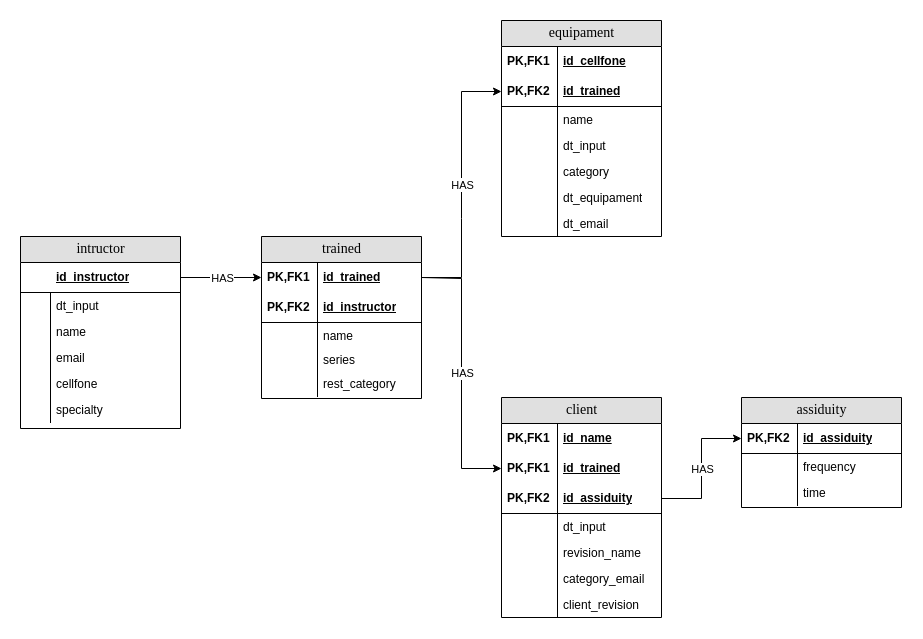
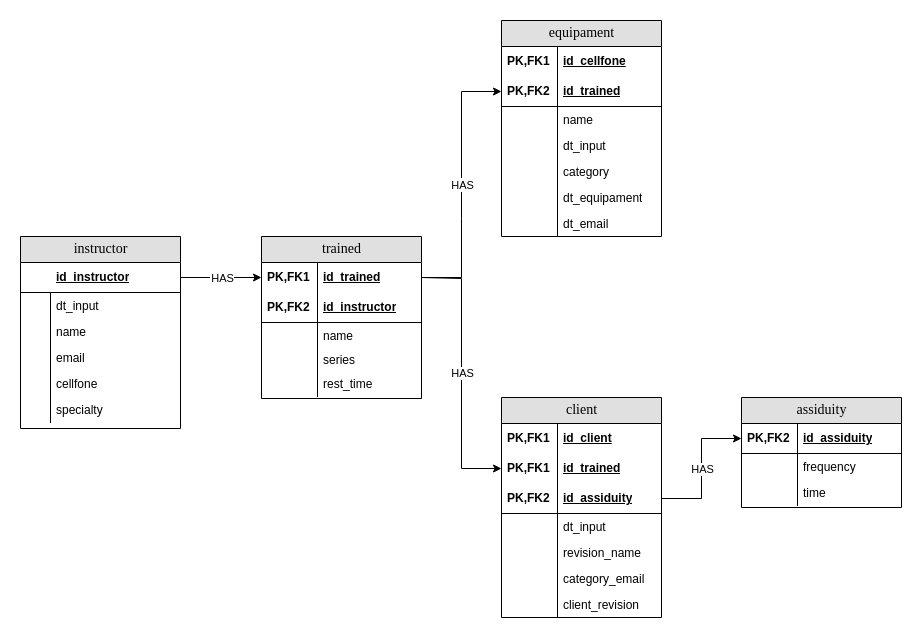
  <mxCell id="0" />
  <mxCell id="1" parent="0" />
  <mxCell id="2" value="trained" style="swimlane;html=1;fontStyle=0;childLayout=stackLayout;horizontal=1;startSize=26;fillColor=#e0e0e0;horizontalStack=0;resizeParent=1;resizeLast=0;collapsible=1;marginBottom=0;swimlaneFillColor=#ffffff;align=center;rounded=0;shadow=0;comic=0;labelBackgroundColor=none;strokeWidth=1;fontFamily=Verdana;fontSize=14" parent="1" vertex="1"><mxGeometry x="261" y="236" width="160" height="162" as="geometry" /></mxCell>
  <mxCell id="3" value="id_trained" style="shape=partialRectangle;top=0;left=0;right=0;bottom=0;html=1;align=left;verticalAlign=middle;fillColor=none;spacingLeft=60;spacingRight=4;whiteSpace=wrap;overflow=hidden;rotatable=0;points=[[0,0.5],[1,0.5]];portConstraint=eastwest;dropTarget=0;fontStyle=5;" parent="2" vertex="1"><mxGeometry y="26" width="160" height="30" as="geometry" /></mxCell>
  <mxCell id="4" value="PK,FK1" style="shape=partialRectangle;fontStyle=1;top=0;left=0;bottom=0;html=1;fillColor=none;align=left;verticalAlign=middle;spacingLeft=4;spacingRight=4;whiteSpace=wrap;overflow=hidden;rotatable=0;points=[];portConstraint=eastwest;part=1;" parent="3" vertex="1" connectable="0"><mxGeometry width="56" height="30" as="geometry" /></mxCell>
  <mxCell id="5" value="id_instructor" style="shape=partialRectangle;top=0;left=0;right=0;bottom=1;html=1;align=left;verticalAlign=middle;fillColor=none;spacingLeft=60;spacingRight=4;whiteSpace=wrap;overflow=hidden;rotatable=0;points=[[0,0.5],[1,0.5]];portConstraint=eastwest;dropTarget=0;fontStyle=5;" parent="2" vertex="1"><mxGeometry y="56" width="160" height="30" as="geometry" /></mxCell>
  <mxCell id="6" value="PK,FK2" style="shape=partialRectangle;fontStyle=1;top=0;left=0;bottom=0;html=1;fillColor=none;align=left;verticalAlign=middle;spacingLeft=4;spacingRight=4;whiteSpace=wrap;overflow=hidden;rotatable=0;points=[];portConstraint=eastwest;part=1;" parent="5" vertex="1" connectable="0"><mxGeometry width="56" height="30" as="geometry" /></mxCell>
  <mxCell id="7" value="name" style="shape=partialRectangle;top=0;left=0;right=0;bottom=0;html=1;align=left;verticalAlign=top;fillColor=none;spacingLeft=60;spacingRight=4;whiteSpace=wrap;overflow=hidden;rotatable=0;points=[[0,0.5],[1,0.5]];portConstraint=eastwest;dropTarget=0;" parent="2" vertex="1"><mxGeometry y="86" width="160" height="24" as="geometry" /></mxCell>
  <mxCell id="8" value="" style="shape=partialRectangle;top=0;left=0;bottom=0;html=1;fillColor=none;align=left;verticalAlign=top;spacingLeft=4;spacingRight=4;whiteSpace=wrap;overflow=hidden;rotatable=0;points=[];portConstraint=eastwest;part=1;" parent="7" vertex="1" connectable="0"><mxGeometry width="56" height="24" as="geometry" /></mxCell>
  <mxCell id="9" value="series" style="shape=partialRectangle;top=0;left=0;right=0;bottom=0;html=1;align=left;verticalAlign=top;fillColor=none;spacingLeft=60;spacingRight=4;whiteSpace=wrap;overflow=hidden;rotatable=0;points=[[0,0.5],[1,0.5]];portConstraint=eastwest;dropTarget=0;" vertex="1" parent="2"><mxGeometry y="110" width="160" height="24" as="geometry" /></mxCell>
  <mxCell id="10" value="" style="shape=partialRectangle;top=0;left=0;bottom=0;html=1;fillColor=none;align=left;verticalAlign=top;spacingLeft=4;spacingRight=4;whiteSpace=wrap;overflow=hidden;rotatable=0;points=[];portConstraint=eastwest;part=1;" vertex="1" connectable="0" parent="9"><mxGeometry width="56" height="24" as="geometry" /></mxCell>
- <mxCell id="11" value="rest_category" style="shape=partialRectangle;top=0;left=0;right=0;bottom=0;html=1;align=left;verticalAlign=top;fillColor=none;spacingLeft=60;spacingRight=4;whiteSpace=wrap;overflow=hidden;rotatable=0;points=[[0,0.5],[1,0.5]];portConstraint=eastwest;dropTarget=0;" vertex="1" parent="2"><mxGeometry y="134" width="160" height="26" as="geometry" /></mxCell>
+ <mxCell id="11" value="rest_time" style="shape=partialRectangle;top=0;left=0;right=0;bottom=0;html=1;align=left;verticalAlign=top;fillColor=none;spacingLeft=60;spacingRight=4;whiteSpace=wrap;overflow=hidden;rotatable=0;points=[[0,0.5],[1,0.5]];portConstraint=eastwest;dropTarget=0;" vertex="1" parent="2"><mxGeometry y="134" width="160" height="26" as="geometry" /></mxCell>
  <mxCell id="12" value="" style="shape=partialRectangle;top=0;left=0;bottom=0;html=1;fillColor=none;align=left;verticalAlign=top;spacingLeft=4;spacingRight=4;whiteSpace=wrap;overflow=hidden;rotatable=0;points=[];portConstraint=eastwest;part=1;" vertex="1" connectable="0" parent="11"><mxGeometry width="56" height="26" as="geometry" /></mxCell>
- <mxCell id="13" value="intructor" style="swimlane;html=1;fontStyle=0;childLayout=stackLayout;horizontal=1;startSize=26;fillColor=#e0e0e0;horizontalStack=0;resizeParent=1;resizeLast=0;collapsible=1;marginBottom=0;swimlaneFillColor=#ffffff;align=center;rounded=0;shadow=0;comic=0;labelBackgroundColor=none;strokeWidth=1;fontFamily=Verdana;fontSize=14" parent="1" vertex="1"><mxGeometry x="20" y="236" width="160" height="192" as="geometry" /></mxCell>
+ <mxCell id="13" value="instructor" style="swimlane;html=1;fontStyle=0;childLayout=stackLayout;horizontal=1;startSize=26;fillColor=#e0e0e0;horizontalStack=0;resizeParent=1;resizeLast=0;collapsible=1;marginBottom=0;swimlaneFillColor=#ffffff;align=center;rounded=0;shadow=0;comic=0;labelBackgroundColor=none;strokeWidth=1;fontFamily=Verdana;fontSize=14" parent="1" vertex="1"><mxGeometry x="20" y="236" width="160" height="192" as="geometry" /></mxCell>
  <mxCell id="14" value="id_instructor" style="shape=partialRectangle;top=0;left=0;right=0;bottom=1;html=1;align=left;verticalAlign=middle;fillColor=none;spacingLeft=34;spacingRight=4;whiteSpace=wrap;overflow=hidden;rotatable=0;points=[[0,0.5],[1,0.5]];portConstraint=eastwest;dropTarget=0;fontStyle=5;" parent="13" vertex="1"><mxGeometry y="26" width="160" height="30" as="geometry" /></mxCell>
  <mxCell id="15" value="dt_input" style="shape=partialRectangle;top=0;left=0;right=0;bottom=0;html=1;align=left;verticalAlign=top;fillColor=none;spacingLeft=34;spacingRight=4;whiteSpace=wrap;overflow=hidden;rotatable=0;points=[[0,0.5],[1,0.5]];portConstraint=eastwest;dropTarget=0;" parent="13" vertex="1"><mxGeometry y="56" width="160" height="26" as="geometry" /></mxCell>
  <mxCell id="16" value="" style="shape=partialRectangle;top=0;left=0;bottom=0;html=1;fillColor=none;align=left;verticalAlign=top;spacingLeft=4;spacingRight=4;whiteSpace=wrap;overflow=hidden;rotatable=0;points=[];portConstraint=eastwest;part=1;" parent="15" vertex="1" connectable="0"><mxGeometry width="30" height="26" as="geometry" /></mxCell>
  <mxCell id="17" value="name" style="shape=partialRectangle;top=0;left=0;right=0;bottom=0;html=1;align=left;verticalAlign=top;fillColor=none;spacingLeft=34;spacingRight=4;whiteSpace=wrap;overflow=hidden;rotatable=0;points=[[0,0.5],[1,0.5]];portConstraint=eastwest;dropTarget=0;" parent="13" vertex="1"><mxGeometry y="82" width="160" height="26" as="geometry" /></mxCell>
  <mxCell id="18" value="" style="shape=partialRectangle;top=0;left=0;bottom=0;html=1;fillColor=none;align=left;verticalAlign=top;spacingLeft=4;spacingRight=4;whiteSpace=wrap;overflow=hidden;rotatable=0;points=[];portConstraint=eastwest;part=1;" parent="17" vertex="1" connectable="0"><mxGeometry width="30" height="26" as="geometry" /></mxCell>
  <mxCell id="19" value="email" style="shape=partialRectangle;top=0;left=0;right=0;bottom=0;html=1;align=left;verticalAlign=top;fillColor=none;spacingLeft=34;spacingRight=4;whiteSpace=wrap;overflow=hidden;rotatable=0;points=[[0,0.5],[1,0.5]];portConstraint=eastwest;dropTarget=0;" parent="13" vertex="1"><mxGeometry y="108" width="160" height="26" as="geometry" /></mxCell>
  <mxCell id="20" value="" style="shape=partialRectangle;top=0;left=0;bottom=0;html=1;fillColor=none;align=left;verticalAlign=top;spacingLeft=4;spacingRight=4;whiteSpace=wrap;overflow=hidden;rotatable=0;points=[];portConstraint=eastwest;part=1;" parent="19" vertex="1" connectable="0"><mxGeometry width="30" height="26" as="geometry" /></mxCell>
  <mxCell id="21" value="cellfone" style="shape=partialRectangle;top=0;left=0;right=0;bottom=0;html=1;align=left;verticalAlign=top;fillColor=none;spacingLeft=34;spacingRight=4;whiteSpace=wrap;overflow=hidden;rotatable=0;points=[[0,0.5],[1,0.5]];portConstraint=eastwest;dropTarget=0;" vertex="1" parent="13"><mxGeometry y="134" width="160" height="26" as="geometry" /></mxCell>
  <mxCell id="22" value="" style="shape=partialRectangle;top=0;left=0;bottom=0;html=1;fillColor=none;align=left;verticalAlign=top;spacingLeft=4;spacingRight=4;whiteSpace=wrap;overflow=hidden;rotatable=0;points=[];portConstraint=eastwest;part=1;" vertex="1" connectable="0" parent="21"><mxGeometry width="30" height="26" as="geometry" /></mxCell>
  <mxCell id="23" value="specialty" style="shape=partialRectangle;top=0;left=0;right=0;bottom=0;html=1;align=left;verticalAlign=top;fillColor=none;spacingLeft=34;spacingRight=4;whiteSpace=wrap;overflow=hidden;rotatable=0;points=[[0,0.5],[1,0.5]];portConstraint=eastwest;dropTarget=0;" vertex="1" parent="13"><mxGeometry y="160" width="160" height="26" as="geometry" /></mxCell>
  <mxCell id="24" value="" style="shape=partialRectangle;top=0;left=0;bottom=0;html=1;fillColor=none;align=left;verticalAlign=top;spacingLeft=4;spacingRight=4;whiteSpace=wrap;overflow=hidden;rotatable=0;points=[];portConstraint=eastwest;part=1;" vertex="1" connectable="0" parent="23"><mxGeometry width="30" height="26" as="geometry" /></mxCell>
  <mxCell id="25" value="equipament" style="swimlane;html=1;fontStyle=0;childLayout=stackLayout;horizontal=1;startSize=26;fillColor=#e0e0e0;horizontalStack=0;resizeParent=1;resizeLast=0;collapsible=1;marginBottom=0;swimlaneFillColor=#ffffff;align=center;rounded=0;shadow=0;comic=0;labelBackgroundColor=none;strokeWidth=1;fontFamily=Verdana;fontSize=14" vertex="1" parent="1"><mxGeometry x="501" y="20" width="160" height="216" as="geometry" /></mxCell>
  <mxCell id="26" value="id_cellfone" style="shape=partialRectangle;top=0;left=0;right=0;bottom=0;html=1;align=left;verticalAlign=middle;fillColor=none;spacingLeft=60;spacingRight=4;whiteSpace=wrap;overflow=hidden;rotatable=0;points=[[0,0.5],[1,0.5]];portConstraint=eastwest;dropTarget=0;fontStyle=5;" vertex="1" parent="25"><mxGeometry y="26" width="160" height="30" as="geometry" /></mxCell>
  <mxCell id="27" value="PK,FK1" style="shape=partialRectangle;fontStyle=1;top=0;left=0;bottom=0;html=1;fillColor=none;align=left;verticalAlign=middle;spacingLeft=4;spacingRight=4;whiteSpace=wrap;overflow=hidden;rotatable=0;points=[];portConstraint=eastwest;part=1;" vertex="1" connectable="0" parent="26"><mxGeometry width="56" height="30" as="geometry" /></mxCell>
  <mxCell id="28" value="id_trained" style="shape=partialRectangle;top=0;left=0;right=0;bottom=1;html=1;align=left;verticalAlign=middle;fillColor=none;spacingLeft=60;spacingRight=4;whiteSpace=wrap;overflow=hidden;rotatable=0;points=[[0,0.5],[1,0.5]];portConstraint=eastwest;dropTarget=0;fontStyle=5;" vertex="1" parent="25"><mxGeometry y="56" width="160" height="30" as="geometry" /></mxCell>
  <mxCell id="29" value="PK,FK2" style="shape=partialRectangle;fontStyle=1;top=0;left=0;bottom=0;html=1;fillColor=none;align=left;verticalAlign=middle;spacingLeft=4;spacingRight=4;whiteSpace=wrap;overflow=hidden;rotatable=0;points=[];portConstraint=eastwest;part=1;" vertex="1" connectable="0" parent="28"><mxGeometry width="56" height="30" as="geometry" /></mxCell>
  <mxCell id="30" value="name" style="shape=partialRectangle;top=0;left=0;right=0;bottom=0;html=1;align=left;verticalAlign=top;fillColor=none;spacingLeft=60;spacingRight=4;whiteSpace=wrap;overflow=hidden;rotatable=0;points=[[0,0.5],[1,0.5]];portConstraint=eastwest;dropTarget=0;" vertex="1" parent="25"><mxGeometry y="86" width="160" height="26" as="geometry" /></mxCell>
  <mxCell id="31" value="" style="shape=partialRectangle;top=0;left=0;bottom=0;html=1;fillColor=none;align=left;verticalAlign=top;spacingLeft=4;spacingRight=4;whiteSpace=wrap;overflow=hidden;rotatable=0;points=[];portConstraint=eastwest;part=1;" vertex="1" connectable="0" parent="30"><mxGeometry width="56" height="26" as="geometry" /></mxCell>
  <mxCell id="32" value="dt_input" style="shape=partialRectangle;top=0;left=0;right=0;bottom=0;html=1;align=left;verticalAlign=top;fillColor=none;spacingLeft=60;spacingRight=4;whiteSpace=wrap;overflow=hidden;rotatable=0;points=[[0,0.5],[1,0.5]];portConstraint=eastwest;dropTarget=0;" vertex="1" parent="25"><mxGeometry y="112" width="160" height="26" as="geometry" /></mxCell>
  <mxCell id="33" value="" style="shape=partialRectangle;top=0;left=0;bottom=0;html=1;fillColor=none;align=left;verticalAlign=top;spacingLeft=4;spacingRight=4;whiteSpace=wrap;overflow=hidden;rotatable=0;points=[];portConstraint=eastwest;part=1;" vertex="1" connectable="0" parent="32"><mxGeometry width="56" height="26" as="geometry" /></mxCell>
  <mxCell id="34" value="category" style="shape=partialRectangle;top=0;left=0;right=0;bottom=0;html=1;align=left;verticalAlign=top;fillColor=none;spacingLeft=60;spacingRight=4;whiteSpace=wrap;overflow=hidden;rotatable=0;points=[[0,0.5],[1,0.5]];portConstraint=eastwest;dropTarget=0;" vertex="1" parent="25"><mxGeometry y="138" width="160" height="26" as="geometry" /></mxCell>
  <mxCell id="35" value="" style="shape=partialRectangle;top=0;left=0;bottom=0;html=1;fillColor=none;align=left;verticalAlign=top;spacingLeft=4;spacingRight=4;whiteSpace=wrap;overflow=hidden;rotatable=0;points=[];portConstraint=eastwest;part=1;" vertex="1" connectable="0" parent="34"><mxGeometry width="56" height="26" as="geometry" /></mxCell>
  <mxCell id="36" value="dt_equipament" style="shape=partialRectangle;top=0;left=0;right=0;bottom=0;html=1;align=left;verticalAlign=top;fillColor=none;spacingLeft=60;spacingRight=4;whiteSpace=wrap;overflow=hidden;rotatable=0;points=[[0,0.5],[1,0.5]];portConstraint=eastwest;dropTarget=0;" vertex="1" parent="25"><mxGeometry y="164" width="160" height="26" as="geometry" /></mxCell>
  <mxCell id="37" value="" style="shape=partialRectangle;top=0;left=0;bottom=0;html=1;fillColor=none;align=left;verticalAlign=top;spacingLeft=4;spacingRight=4;whiteSpace=wrap;overflow=hidden;rotatable=0;points=[];portConstraint=eastwest;part=1;" vertex="1" connectable="0" parent="36"><mxGeometry width="56" height="26" as="geometry" /></mxCell>
  <mxCell id="38" value="dt_email" style="shape=partialRectangle;top=0;left=0;right=0;bottom=0;html=1;align=left;verticalAlign=top;fillColor=none;spacingLeft=60;spacingRight=4;whiteSpace=wrap;overflow=hidden;rotatable=0;points=[[0,0.5],[1,0.5]];portConstraint=eastwest;dropTarget=0;" vertex="1" parent="25"><mxGeometry y="190" width="160" height="26" as="geometry" /></mxCell>
  <mxCell id="39" value="" style="shape=partialRectangle;top=0;left=0;bottom=0;html=1;fillColor=none;align=left;verticalAlign=top;spacingLeft=4;spacingRight=4;whiteSpace=wrap;overflow=hidden;rotatable=0;points=[];portConstraint=eastwest;part=1;" vertex="1" connectable="0" parent="38"><mxGeometry width="56" height="26" as="geometry" /></mxCell>
  <mxCell id="40" value="client" style="swimlane;html=1;fontStyle=0;childLayout=stackLayout;horizontal=1;startSize=26;fillColor=#e0e0e0;horizontalStack=0;resizeParent=1;resizeLast=0;collapsible=1;marginBottom=0;swimlaneFillColor=#ffffff;align=center;rounded=0;shadow=0;comic=0;labelBackgroundColor=none;strokeWidth=1;fontFamily=Verdana;fontSize=14" vertex="1" parent="1"><mxGeometry x="501" y="397" width="160" height="220" as="geometry" /></mxCell>
- <mxCell id="41" value="id_name" style="shape=partialRectangle;top=0;left=0;right=0;bottom=0;html=1;align=left;verticalAlign=middle;fillColor=none;spacingLeft=60;spacingRight=4;whiteSpace=wrap;overflow=hidden;rotatable=0;points=[[0,0.5],[1,0.5]];portConstraint=eastwest;dropTarget=0;fontStyle=5;" vertex="1" parent="40"><mxGeometry y="26" width="160" height="30" as="geometry" /></mxCell>
+ <mxCell id="41" value="id_client" style="shape=partialRectangle;top=0;left=0;right=0;bottom=0;html=1;align=left;verticalAlign=middle;fillColor=none;spacingLeft=60;spacingRight=4;whiteSpace=wrap;overflow=hidden;rotatable=0;points=[[0,0.5],[1,0.5]];portConstraint=eastwest;dropTarget=0;fontStyle=5;" vertex="1" parent="40"><mxGeometry y="26" width="160" height="30" as="geometry" /></mxCell>
  <mxCell id="42" value="PK,FK1" style="shape=partialRectangle;fontStyle=1;top=0;left=0;bottom=0;html=1;fillColor=none;align=left;verticalAlign=middle;spacingLeft=4;spacingRight=4;whiteSpace=wrap;overflow=hidden;rotatable=0;points=[];portConstraint=eastwest;part=1;" vertex="1" connectable="0" parent="41"><mxGeometry width="56" height="30" as="geometry" /></mxCell>
  <mxCell id="43" value="id_trained" style="shape=partialRectangle;top=0;left=0;right=0;bottom=0;html=1;align=left;verticalAlign=middle;fillColor=none;spacingLeft=60;spacingRight=4;whiteSpace=wrap;overflow=hidden;rotatable=0;points=[[0,0.5],[1,0.5]];portConstraint=eastwest;dropTarget=0;fontStyle=5;" vertex="1" parent="40"><mxGeometry y="56" width="160" height="30" as="geometry" /></mxCell>
  <mxCell id="44" value="PK,FK1" style="shape=partialRectangle;fontStyle=1;top=0;left=0;bottom=0;html=1;fillColor=none;align=left;verticalAlign=middle;spacingLeft=4;spacingRight=4;whiteSpace=wrap;overflow=hidden;rotatable=0;points=[];portConstraint=eastwest;part=1;" vertex="1" connectable="0" parent="43"><mxGeometry width="56" height="30" as="geometry" /></mxCell>
  <mxCell id="45" value="id_assiduity" style="shape=partialRectangle;top=0;left=0;right=0;bottom=1;html=1;align=left;verticalAlign=middle;fillColor=none;spacingLeft=60;spacingRight=4;whiteSpace=wrap;overflow=hidden;rotatable=0;points=[[0,0.5],[1,0.5]];portConstraint=eastwest;dropTarget=0;fontStyle=5;" vertex="1" parent="40"><mxGeometry y="86" width="160" height="30" as="geometry" /></mxCell>
  <mxCell id="46" value="PK,FK2" style="shape=partialRectangle;fontStyle=1;top=0;left=0;bottom=0;html=1;fillColor=none;align=left;verticalAlign=middle;spacingLeft=4;spacingRight=4;whiteSpace=wrap;overflow=hidden;rotatable=0;points=[];portConstraint=eastwest;part=1;" vertex="1" connectable="0" parent="45"><mxGeometry width="56" height="30" as="geometry" /></mxCell>
  <mxCell id="47" value="dt_input" style="shape=partialRectangle;top=0;left=0;right=0;bottom=0;html=1;align=left;verticalAlign=top;fillColor=none;spacingLeft=60;spacingRight=4;whiteSpace=wrap;overflow=hidden;rotatable=0;points=[[0,0.5],[1,0.5]];portConstraint=eastwest;dropTarget=0;" vertex="1" parent="40"><mxGeometry y="116" width="160" height="26" as="geometry" /></mxCell>
  <mxCell id="48" value="" style="shape=partialRectangle;top=0;left=0;bottom=0;html=1;fillColor=none;align=left;verticalAlign=top;spacingLeft=4;spacingRight=4;whiteSpace=wrap;overflow=hidden;rotatable=0;points=[];portConstraint=eastwest;part=1;" vertex="1" connectable="0" parent="47"><mxGeometry width="56" height="26" as="geometry" /></mxCell>
  <mxCell id="49" value="revision_name" style="shape=partialRectangle;top=0;left=0;right=0;bottom=0;html=1;align=left;verticalAlign=top;fillColor=none;spacingLeft=60;spacingRight=4;whiteSpace=wrap;overflow=hidden;rotatable=0;points=[[0,0.5],[1,0.5]];portConstraint=eastwest;dropTarget=0;" vertex="1" parent="40"><mxGeometry y="142" width="160" height="26" as="geometry" /></mxCell>
  <mxCell id="50" value="" style="shape=partialRectangle;top=0;left=0;bottom=0;html=1;fillColor=none;align=left;verticalAlign=top;spacingLeft=4;spacingRight=4;whiteSpace=wrap;overflow=hidden;rotatable=0;points=[];portConstraint=eastwest;part=1;" vertex="1" connectable="0" parent="49"><mxGeometry width="56" height="26" as="geometry" /></mxCell>
  <mxCell id="51" value="category_email" style="shape=partialRectangle;top=0;left=0;right=0;bottom=0;html=1;align=left;verticalAlign=top;fillColor=none;spacingLeft=60;spacingRight=4;whiteSpace=wrap;overflow=hidden;rotatable=0;points=[[0,0.5],[1,0.5]];portConstraint=eastwest;dropTarget=0;" vertex="1" parent="40"><mxGeometry y="168" width="160" height="26" as="geometry" /></mxCell>
  <mxCell id="52" value="" style="shape=partialRectangle;top=0;left=0;bottom=0;html=1;fillColor=none;align=left;verticalAlign=top;spacingLeft=4;spacingRight=4;whiteSpace=wrap;overflow=hidden;rotatable=0;points=[];portConstraint=eastwest;part=1;" vertex="1" connectable="0" parent="51"><mxGeometry width="56" height="26" as="geometry" /></mxCell>
  <mxCell id="53" value="client_revision" style="shape=partialRectangle;top=0;left=0;right=0;bottom=0;html=1;align=left;verticalAlign=top;fillColor=none;spacingLeft=60;spacingRight=4;whiteSpace=wrap;overflow=hidden;rotatable=0;points=[[0,0.5],[1,0.5]];portConstraint=eastwest;dropTarget=0;" vertex="1" parent="40"><mxGeometry y="194" width="160" height="26" as="geometry" /></mxCell>
  <mxCell id="54" value="" style="shape=partialRectangle;top=0;left=0;bottom=0;html=1;fillColor=none;align=left;verticalAlign=top;spacingLeft=4;spacingRight=4;whiteSpace=wrap;overflow=hidden;rotatable=0;points=[];portConstraint=eastwest;part=1;" vertex="1" connectable="0" parent="53"><mxGeometry width="56" height="26" as="geometry" /></mxCell>
  <mxCell id="55" value="assiduity" style="swimlane;html=1;fontStyle=0;childLayout=stackLayout;horizontal=1;startSize=26;fillColor=#e0e0e0;horizontalStack=0;resizeParent=1;resizeLast=0;collapsible=1;marginBottom=0;swimlaneFillColor=#ffffff;align=center;rounded=0;shadow=0;comic=0;labelBackgroundColor=none;strokeWidth=1;fontFamily=Verdana;fontSize=14" vertex="1" parent="1"><mxGeometry x="741" y="397" width="160" height="110" as="geometry" /></mxCell>
  <mxCell id="56" value="id_assiduity" style="shape=partialRectangle;top=0;left=0;right=0;bottom=1;html=1;align=left;verticalAlign=middle;fillColor=none;spacingLeft=60;spacingRight=4;whiteSpace=wrap;overflow=hidden;rotatable=0;points=[[0,0.5],[1,0.5]];portConstraint=eastwest;dropTarget=0;fontStyle=5;" vertex="1" parent="55"><mxGeometry y="26" width="160" height="30" as="geometry" /></mxCell>
  <mxCell id="57" value="PK,FK2" style="shape=partialRectangle;fontStyle=1;top=0;left=0;bottom=0;html=1;fillColor=none;align=left;verticalAlign=middle;spacingLeft=4;spacingRight=4;whiteSpace=wrap;overflow=hidden;rotatable=0;points=[];portConstraint=eastwest;part=1;" vertex="1" connectable="0" parent="56"><mxGeometry width="56" height="30" as="geometry" /></mxCell>
  <mxCell id="58" value="frequency" style="shape=partialRectangle;top=0;left=0;right=0;bottom=0;html=1;align=left;verticalAlign=top;fillColor=none;spacingLeft=60;spacingRight=4;whiteSpace=wrap;overflow=hidden;rotatable=0;points=[[0,0.5],[1,0.5]];portConstraint=eastwest;dropTarget=0;" vertex="1" parent="55"><mxGeometry y="56" width="160" height="26" as="geometry" /></mxCell>
  <mxCell id="59" value="" style="shape=partialRectangle;top=0;left=0;bottom=0;html=1;fillColor=none;align=left;verticalAlign=top;spacingLeft=4;spacingRight=4;whiteSpace=wrap;overflow=hidden;rotatable=0;points=[];portConstraint=eastwest;part=1;" vertex="1" connectable="0" parent="58"><mxGeometry width="56" height="26" as="geometry" /></mxCell>
  <mxCell id="60" value="time" style="shape=partialRectangle;top=0;left=0;right=0;bottom=0;html=1;align=left;verticalAlign=top;fillColor=none;spacingLeft=60;spacingRight=4;whiteSpace=wrap;overflow=hidden;rotatable=0;points=[[0,0.5],[1,0.5]];portConstraint=eastwest;dropTarget=0;" vertex="1" parent="55"><mxGeometry y="82" width="160" height="26" as="geometry" /></mxCell>
  <mxCell id="61" value="" style="shape=partialRectangle;top=0;left=0;bottom=0;html=1;fillColor=none;align=left;verticalAlign=top;spacingLeft=4;spacingRight=4;whiteSpace=wrap;overflow=hidden;rotatable=0;points=[];portConstraint=eastwest;part=1;" vertex="1" connectable="0" parent="60"><mxGeometry width="56" height="26" as="geometry" /></mxCell>
  <mxCell id="62" value="HAS" style="endArrow=classic;html=1;rounded=0;entryX=0;entryY=0.5;entryDx=0;entryDy=0;exitX=1;exitY=0.5;exitDx=0;exitDy=0;" edge="1" parent="1" source="14" target="3"><mxGeometry relative="1" as="geometry"><mxPoint x="131" y="268" as="sourcePoint" /><mxPoint x="231" y="268" as="targetPoint" /></mxGeometry></mxCell>
  <mxCell id="63" value="HAS" style="edgeLabel;resizable=0;html=1;align=center;verticalAlign=middle;" connectable="0" vertex="1" parent="62"><mxGeometry relative="1" as="geometry" /></mxCell>
  <mxCell id="64" value="Has" style="endArrow=classic;html=1;rounded=0;exitX=1;exitY=0.5;exitDx=0;exitDy=0;entryX=0;entryY=0.5;entryDx=0;entryDy=0;" edge="1" parent="1" source="3" target="28"><mxGeometry relative="1" as="geometry"><mxPoint x="341" y="178" as="sourcePoint" /><mxPoint x="491" y="108" as="targetPoint" /><Array as="points"><mxPoint x="461" y="277" /><mxPoint x="461" y="218" /><mxPoint x="461" y="91" /></Array></mxGeometry></mxCell>
  <mxCell id="65" value="HAS" style="edgeLabel;resizable=0;html=1;align=center;verticalAlign=middle;" connectable="0" vertex="1" parent="64"><mxGeometry relative="1" as="geometry" /></mxCell>
  <mxCell id="66" value="" style="endArrow=classic;html=1;rounded=0;exitX=1;exitY=0.5;exitDx=0;exitDy=0;entryX=0;entryY=0.5;entryDx=0;entryDy=0;" edge="1" parent="1" source="3" target="43"><mxGeometry relative="1" as="geometry"><mxPoint x="341" y="498" as="sourcePoint" /><mxPoint x="501" y="498" as="targetPoint" /><Array as="points"><mxPoint x="461" y="278" /><mxPoint x="461" y="468" /></Array></mxGeometry></mxCell>
  <mxCell id="67" value="HAS" style="edgeLabel;resizable=0;html=1;align=center;verticalAlign=middle;" connectable="0" vertex="1" parent="66"><mxGeometry relative="1" as="geometry" /></mxCell>
  <mxCell id="68" value="" style="endArrow=classic;html=1;rounded=0;entryX=0;entryY=0.5;entryDx=0;entryDy=0;" edge="1" parent="1" source="45" target="56"><mxGeometry relative="1" as="geometry"><mxPoint x="681" y="508" as="sourcePoint" /><mxPoint x="821" y="498" as="targetPoint" /><Array as="points"><mxPoint x="701" y="498" /><mxPoint x="701" y="438" /></Array></mxGeometry></mxCell>
  <mxCell id="69" value="HAS" style="edgeLabel;resizable=0;html=1;align=center;verticalAlign=middle;" connectable="0" vertex="1" parent="68"><mxGeometry relative="1" as="geometry" /></mxCell>
